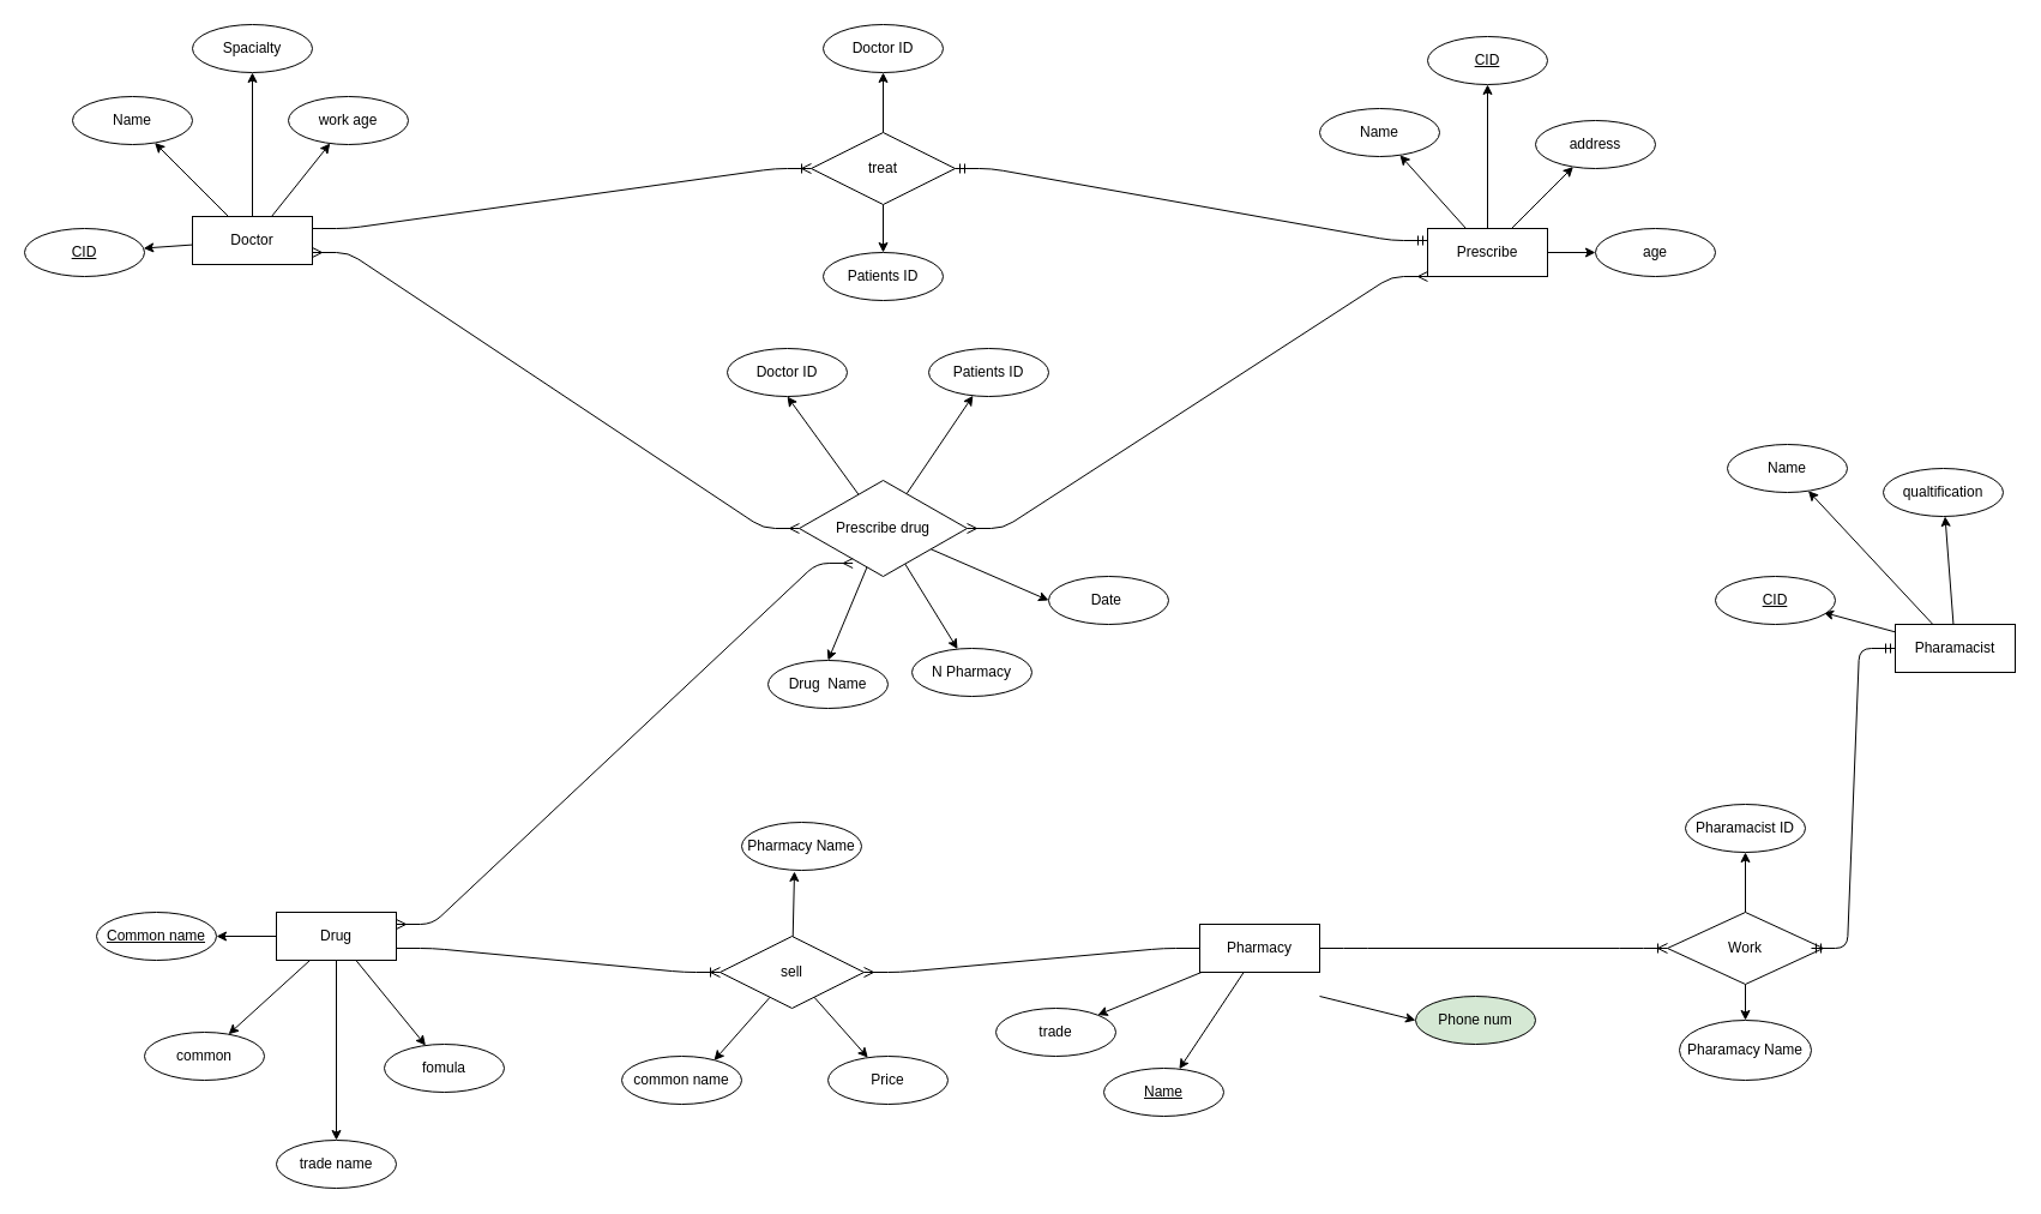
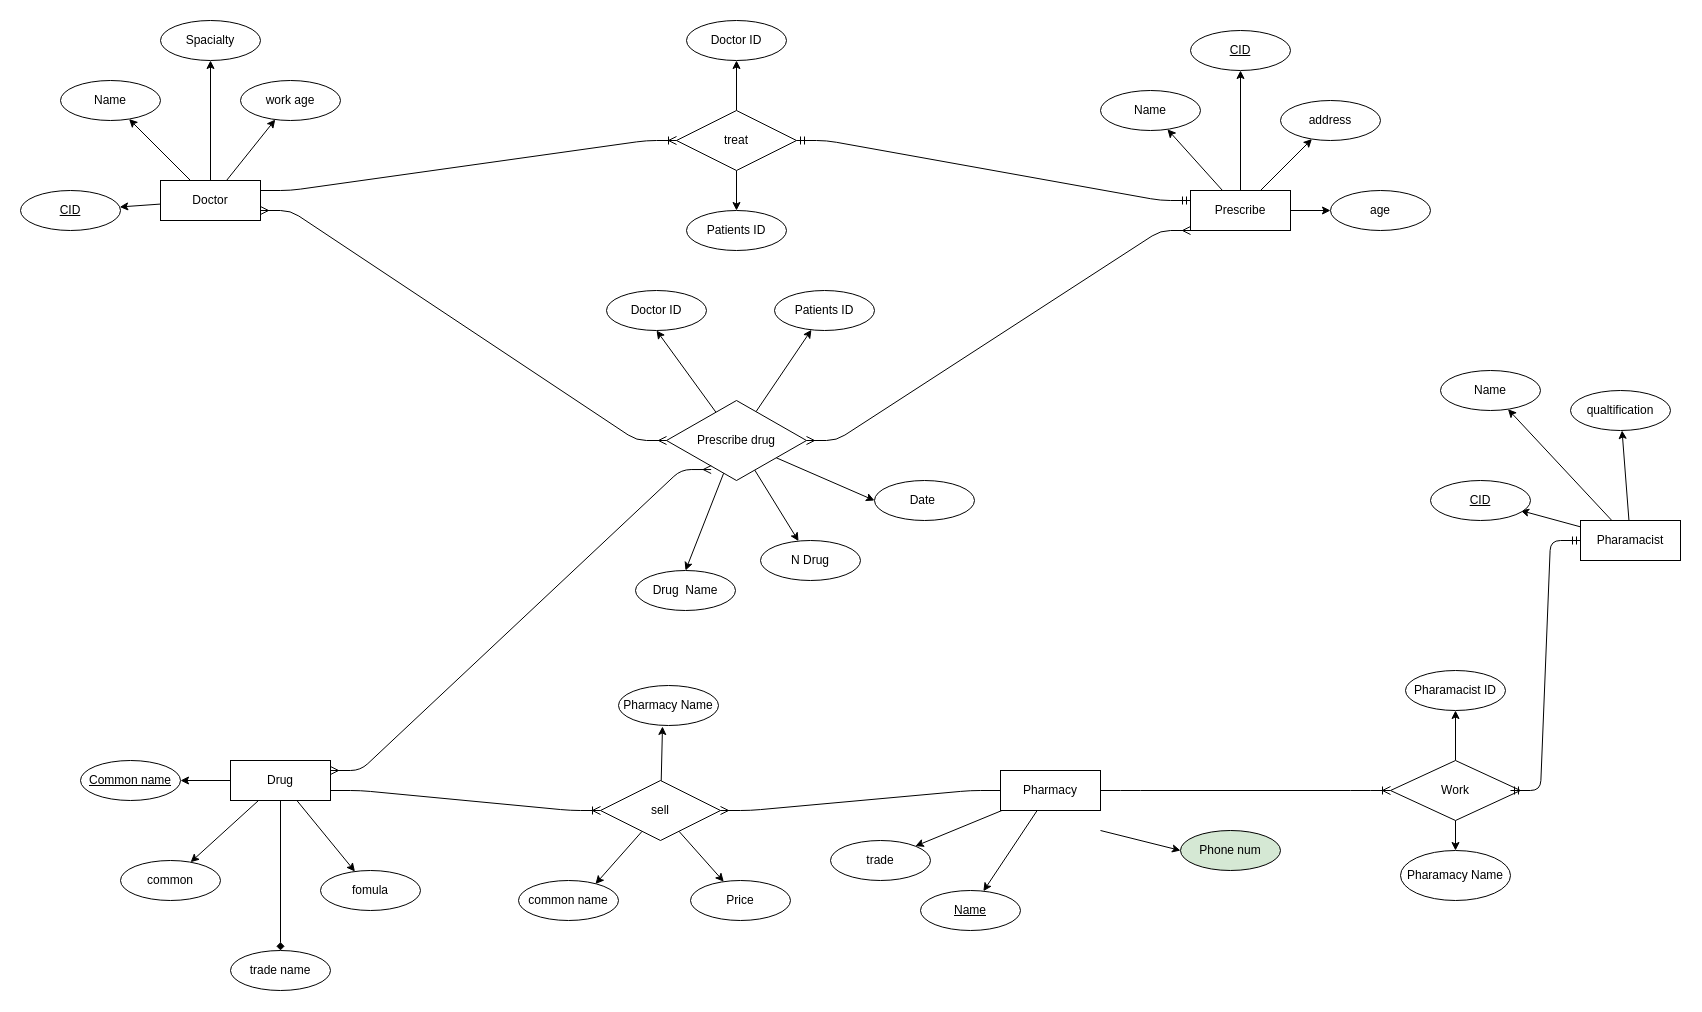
  <mxCell id="0" />
  <mxCell id="1" parent="0" />
  <mxCell id="2" style="edgeStyle=none;html=1;entryX=0.5;entryY=1;entryDx=0;entryDy=0;" parent="1" source="6" target="7" edge="1"><mxGeometry relative="1" as="geometry"><mxPoint x="1220" y="100" as="targetPoint" /></mxGeometry></mxCell>
  <mxCell id="3" style="edgeStyle=none;html=1;" parent="1" source="6" target="8" edge="1"><mxGeometry relative="1" as="geometry" /></mxCell>
  <mxCell id="4" style="edgeStyle=none;html=1;" parent="1" source="6" target="9" edge="1"><mxGeometry relative="1" as="geometry" /></mxCell>
  <mxCell id="5" style="edgeStyle=none;html=1;" parent="1" source="6" target="10" edge="1"><mxGeometry relative="1" as="geometry" /></mxCell>
  <mxCell id="6" value="Prescribe" style="whiteSpace=wrap;html=1;align=center;" parent="1" vertex="1"><mxGeometry x="1190" y="190" width="100" height="40" as="geometry" /></mxCell>
  <mxCell id="7" value="CID" style="ellipse;whiteSpace=wrap;html=1;align=center;fontStyle=4;" parent="1" vertex="1"><mxGeometry x="1190" y="30" width="100" height="40" as="geometry" /></mxCell>
  <mxCell id="8" value="Name" style="ellipse;whiteSpace=wrap;html=1;align=center;" parent="1" vertex="1"><mxGeometry x="1100" y="90" width="100" height="40" as="geometry" /></mxCell>
  <mxCell id="9" value="address" style="ellipse;whiteSpace=wrap;html=1;align=center;" parent="1" vertex="1"><mxGeometry x="1280" y="100" width="100" height="40" as="geometry" /></mxCell>
  <mxCell id="10" value="age" style="ellipse;whiteSpace=wrap;html=1;align=center;" parent="1" vertex="1"><mxGeometry x="1330" y="190" width="100" height="40" as="geometry" /></mxCell>
  <mxCell id="11" style="edgeStyle=none;html=1;" parent="1" source="15" target="16" edge="1"><mxGeometry relative="1" as="geometry" /></mxCell>
  <mxCell id="12" style="edgeStyle=none;html=1;" parent="1" source="15" target="17" edge="1"><mxGeometry relative="1" as="geometry" /></mxCell>
  <mxCell id="13" style="edgeStyle=none;html=1;entryX=0.5;entryY=1;entryDx=0;entryDy=0;" parent="1" source="15" target="18" edge="1"><mxGeometry relative="1" as="geometry" /></mxCell>
  <mxCell id="14" style="edgeStyle=none;html=1;" parent="1" source="15" target="19" edge="1"><mxGeometry relative="1" as="geometry" /></mxCell>
  <mxCell id="15" value="Doctor" style="whiteSpace=wrap;html=1;align=center;" parent="1" vertex="1"><mxGeometry x="160" y="180" width="100" height="40" as="geometry" /></mxCell>
  <mxCell id="16" value="CID" style="ellipse;whiteSpace=wrap;html=1;align=center;fontStyle=4;" parent="1" vertex="1"><mxGeometry x="20" y="190" width="100" height="40" as="geometry" /></mxCell>
  <mxCell id="17" value="Name" style="ellipse;whiteSpace=wrap;html=1;align=center;" parent="1" vertex="1"><mxGeometry x="60" y="80" width="100" height="40" as="geometry" /></mxCell>
  <mxCell id="18" value="Spacialty" style="ellipse;whiteSpace=wrap;html=1;align=center;" parent="1" vertex="1"><mxGeometry x="160" y="20" width="100" height="40" as="geometry" /></mxCell>
  <mxCell id="19" value="work age" style="ellipse;whiteSpace=wrap;html=1;align=center;" parent="1" vertex="1"><mxGeometry x="240" y="80" width="100" height="40" as="geometry" /></mxCell>
  <mxCell id="20" style="edgeStyle=none;html=1;" parent="1" source="23" target="24" edge="1"><mxGeometry relative="1" as="geometry" /></mxCell>
  <mxCell id="21" style="edgeStyle=none;html=1;" parent="1" source="23" target="25" edge="1"><mxGeometry relative="1" as="geometry" /></mxCell>
  <mxCell id="22" style="edgeStyle=none;html=1;entryX=0;entryY=0.5;entryDx=0;entryDy=0;" parent="1" target="26" edge="1"><mxGeometry relative="1" as="geometry"><mxPoint x="1100" y="830" as="sourcePoint" /></mxGeometry></mxCell>
  <mxCell id="23" value="Pharmacy" style="whiteSpace=wrap;html=1;align=center;" parent="1" vertex="1"><mxGeometry x="1000" y="770" width="100" height="40" as="geometry" /></mxCell>
  <mxCell id="24" value="Name" style="ellipse;whiteSpace=wrap;html=1;align=center;fontStyle=4;" parent="1" vertex="1"><mxGeometry x="920" y="890" width="100" height="40" as="geometry" /></mxCell>
  <mxCell id="25" value="trade" style="ellipse;whiteSpace=wrap;html=1;align=center;" parent="1" vertex="1"><mxGeometry x="830" y="840" width="100" height="40" as="geometry" /></mxCell>
  <mxCell id="26" value="Phone num" style="ellipse;whiteSpace=wrap;html=1;align=center;fillColor=#d5e8d4;" parent="1" vertex="1"><mxGeometry x="1180" y="830" width="100" height="40" as="geometry" /></mxCell>
  <mxCell id="27" style="edgeStyle=none;html=1;" parent="1" source="30" edge="1"><mxGeometry relative="1" as="geometry"><mxPoint x="1520" y="510" as="targetPoint" /></mxGeometry></mxCell>
  <mxCell id="28" style="edgeStyle=none;html=1;" parent="1" source="30" target="33" edge="1"><mxGeometry relative="1" as="geometry" /></mxCell>
  <mxCell id="29" style="edgeStyle=none;html=1;" parent="1" source="30" target="32" edge="1"><mxGeometry relative="1" as="geometry" /></mxCell>
  <mxCell id="30" value="Pharamacist" style="whiteSpace=wrap;html=1;align=center;" parent="1" vertex="1"><mxGeometry x="1580" y="520" width="100" height="40" as="geometry" /></mxCell>
  <mxCell id="31" value="CID" style="ellipse;whiteSpace=wrap;html=1;align=center;fontStyle=4;" parent="1" vertex="1"><mxGeometry x="1430" y="480" width="100" height="40" as="geometry" /></mxCell>
  <mxCell id="32" value="Name" style="ellipse;whiteSpace=wrap;html=1;align=center;" parent="1" vertex="1"><mxGeometry x="1440" y="370" width="100" height="40" as="geometry" /></mxCell>
  <mxCell id="33" value="qualtification" style="ellipse;whiteSpace=wrap;html=1;align=center;" parent="1" vertex="1"><mxGeometry x="1570" y="390" width="100" height="40" as="geometry" /></mxCell>
  <mxCell id="34" style="edgeStyle=none;html=1;" parent="1" source="38" target="39" edge="1"><mxGeometry relative="1" as="geometry" /></mxCell>
  <mxCell id="35" style="edgeStyle=none;html=1;" parent="1" source="38" target="40" edge="1"><mxGeometry relative="1" as="geometry" /></mxCell>
- <mxCell id="36" style="edgeStyle=none;html=1;" parent="1" source="38" target="41" edge="1"><mxGeometry relative="1" as="geometry" /></mxCell>
+ <mxCell id="36" style="edgeStyle=none;html=1;endArrow=diamond;" parent="1" source="38" target="41" edge="1"><mxGeometry relative="1" as="geometry" /></mxCell>
  <mxCell id="37" style="edgeStyle=none;html=1;" parent="1" source="38" target="42" edge="1"><mxGeometry relative="1" as="geometry" /></mxCell>
  <mxCell id="38" value="Drug" style="whiteSpace=wrap;html=1;align=center;" parent="1" vertex="1"><mxGeometry x="230" y="760" width="100" height="40" as="geometry" /></mxCell>
  <mxCell id="39" value="Common name" style="ellipse;whiteSpace=wrap;html=1;align=center;fontStyle=4;" parent="1" vertex="1"><mxGeometry x="80" y="760" width="100" height="40" as="geometry" /></mxCell>
  <mxCell id="40" value="fomula" style="ellipse;whiteSpace=wrap;html=1;align=center;" parent="1" vertex="1"><mxGeometry x="320" y="870" width="100" height="40" as="geometry" /></mxCell>
  <mxCell id="41" value="trade name" style="ellipse;whiteSpace=wrap;html=1;align=center;" parent="1" vertex="1"><mxGeometry x="230" y="950" width="100" height="40" as="geometry" /></mxCell>
  <mxCell id="42" value="common" style="ellipse;whiteSpace=wrap;html=1;align=center;" parent="1" vertex="1"><mxGeometry x="120" y="860" width="100" height="40" as="geometry" /></mxCell>
  <mxCell id="43" style="edgeStyle=none;html=1;" parent="1" source="45" target="60" edge="1"><mxGeometry relative="1" as="geometry" /></mxCell>
  <mxCell id="44" style="edgeStyle=none;html=1;" parent="1" source="45" target="61" edge="1"><mxGeometry relative="1" as="geometry" /></mxCell>
  <mxCell id="45" value="Work" style="shape=rhombus;perimeter=rhombusPerimeter;whiteSpace=wrap;html=1;align=center;" parent="1" vertex="1"><mxGeometry x="1390" y="760" width="130" height="60" as="geometry" /></mxCell>
  <mxCell id="46" value="" style="edgeStyle=entityRelationEdgeStyle;fontSize=12;html=1;endArrow=ERmandOne;startArrow=ERmandOne;exitX=0.923;exitY=0.5;exitDx=0;exitDy=0;exitPerimeter=0;entryX=0;entryY=0.5;entryDx=0;entryDy=0;" parent="1" source="45" target="30" edge="1"><mxGeometry width="100" height="100" relative="1" as="geometry"><mxPoint x="1520" y="788" as="sourcePoint" /><mxPoint x="1720" y="780" as="targetPoint" /></mxGeometry></mxCell>
  <mxCell id="47" value="" style="edgeStyle=entityRelationEdgeStyle;fontSize=12;html=1;endArrow=ERoneToMany;" parent="1" source="23" target="45" edge="1"><mxGeometry width="100" height="100" relative="1" as="geometry"><mxPoint x="1220" y="860" as="sourcePoint" /><mxPoint x="1320" y="760" as="targetPoint" /></mxGeometry></mxCell>
  <mxCell id="48" style="edgeStyle=none;html=1;entryX=0.77;entryY=0.087;entryDx=0;entryDy=0;entryPerimeter=0;" parent="1" source="51" target="54" edge="1"><mxGeometry relative="1" as="geometry" /></mxCell>
  <mxCell id="49" style="edgeStyle=none;html=1;" parent="1" source="51" target="55" edge="1"><mxGeometry relative="1" as="geometry" /></mxCell>
  <mxCell id="50" style="edgeStyle=none;html=1;entryX=0.44;entryY=1.025;entryDx=0;entryDy=0;entryPerimeter=0;" parent="1" source="51" target="56" edge="1"><mxGeometry relative="1" as="geometry" /></mxCell>
  <mxCell id="51" value="sell" style="shape=rhombus;perimeter=rhombusPerimeter;whiteSpace=wrap;html=1;align=center;" parent="1" vertex="1"><mxGeometry x="600" y="780" width="120" height="60" as="geometry" /></mxCell>
  <mxCell id="52" value="" style="edgeStyle=entityRelationEdgeStyle;fontSize=12;html=1;endArrow=ERmany;entryX=1;entryY=0.5;entryDx=0;entryDy=0;" parent="1" source="23" target="51" edge="1"><mxGeometry width="100" height="100" relative="1" as="geometry"><mxPoint x="830" y="920" as="sourcePoint" /><mxPoint x="930" y="820" as="targetPoint" /></mxGeometry></mxCell>
  <mxCell id="53" value="" style="edgeStyle=entityRelationEdgeStyle;fontSize=12;html=1;endArrow=ERoneToMany;exitX=1;exitY=0.75;exitDx=0;exitDy=0;entryX=0;entryY=0.5;entryDx=0;entryDy=0;" parent="1" source="38" target="51" edge="1"><mxGeometry width="100" height="100" relative="1" as="geometry"><mxPoint x="380" y="930" as="sourcePoint" /><mxPoint x="480" y="830" as="targetPoint" /></mxGeometry></mxCell>
  <mxCell id="54" value="common name" style="ellipse;whiteSpace=wrap;html=1;align=center;" parent="1" vertex="1"><mxGeometry x="518" y="880" width="100" height="40" as="geometry" /></mxCell>
  <mxCell id="55" value="Price" style="ellipse;whiteSpace=wrap;html=1;align=center;" parent="1" vertex="1"><mxGeometry x="690" y="880" width="100" height="40" as="geometry" /></mxCell>
  <mxCell id="56" value="Pharmacy Name" style="ellipse;whiteSpace=wrap;html=1;align=center;" parent="1" vertex="1"><mxGeometry x="618" y="685" width="100" height="40" as="geometry" /></mxCell>
  <mxCell id="57" style="edgeStyle=none;html=1;" parent="1" source="59" target="64" edge="1"><mxGeometry relative="1" as="geometry" /></mxCell>
  <mxCell id="58" style="edgeStyle=none;html=1;" parent="1" source="59" target="65" edge="1"><mxGeometry relative="1" as="geometry" /></mxCell>
  <mxCell id="59" value="treat" style="shape=rhombus;perimeter=rhombusPerimeter;whiteSpace=wrap;html=1;align=center;" parent="1" vertex="1"><mxGeometry x="676" y="110" width="120" height="60" as="geometry" /></mxCell>
  <mxCell id="60" value="Pharamacist ID" style="ellipse;whiteSpace=wrap;html=1;align=center;" parent="1" vertex="1"><mxGeometry x="1405" y="670" width="100" height="40" as="geometry" /></mxCell>
  <mxCell id="61" value="Pharamacy Name" style="ellipse;whiteSpace=wrap;html=1;align=center;" parent="1" vertex="1"><mxGeometry x="1400" y="850" width="110" height="50" as="geometry" /></mxCell>
  <mxCell id="62" value="" style="edgeStyle=entityRelationEdgeStyle;fontSize=12;html=1;endArrow=ERoneToMany;entryX=0;entryY=0.5;entryDx=0;entryDy=0;exitX=1;exitY=0.25;exitDx=0;exitDy=0;" parent="1" source="15" target="59" edge="1"><mxGeometry width="100" height="100" relative="1" as="geometry"><mxPoint x="320" y="240" as="sourcePoint" /><mxPoint x="420" y="140" as="targetPoint" /></mxGeometry></mxCell>
  <mxCell id="63" value="" style="edgeStyle=entityRelationEdgeStyle;fontSize=12;html=1;endArrow=ERmandOne;startArrow=ERmandOne;entryX=0;entryY=0.25;entryDx=0;entryDy=0;exitX=1;exitY=0.5;exitDx=0;exitDy=0;" parent="1" source="59" target="6" edge="1"><mxGeometry width="100" height="100" relative="1" as="geometry"><mxPoint x="940" y="240" as="sourcePoint" /><mxPoint x="1040" y="140" as="targetPoint" /></mxGeometry></mxCell>
  <mxCell id="64" value="Doctor ID" style="ellipse;whiteSpace=wrap;html=1;align=center;" parent="1" vertex="1"><mxGeometry x="686" y="20" width="100" height="40" as="geometry" /></mxCell>
  <mxCell id="65" value="Patients ID" style="ellipse;whiteSpace=wrap;html=1;align=center;" parent="1" vertex="1"><mxGeometry x="686" y="210" width="100" height="40" as="geometry" /></mxCell>
  <mxCell id="66" style="edgeStyle=none;html=1;entryX=0.5;entryY=1;entryDx=0;entryDy=0;" parent="1" source="71" target="75" edge="1"><mxGeometry relative="1" as="geometry" /></mxCell>
  <mxCell id="67" style="edgeStyle=none;html=1;entryX=0.5;entryY=0;entryDx=0;entryDy=0;" parent="1" source="71" target="76" edge="1"><mxGeometry relative="1" as="geometry" /></mxCell>
  <mxCell id="68" style="edgeStyle=none;html=1;" parent="1" source="71" target="77" edge="1"><mxGeometry relative="1" as="geometry" /></mxCell>
  <mxCell id="69" style="edgeStyle=none;html=1;entryX=0;entryY=0.5;entryDx=0;entryDy=0;" parent="1" source="71" target="78" edge="1"><mxGeometry relative="1" as="geometry" /></mxCell>
  <mxCell id="70" style="edgeStyle=none;html=1;" parent="1" source="71" target="79" edge="1"><mxGeometry relative="1" as="geometry" /></mxCell>
  <mxCell id="71" value="Prescribe drug" style="shape=rhombus;perimeter=rhombusPerimeter;whiteSpace=wrap;html=1;align=center;" parent="1" vertex="1"><mxGeometry x="666" y="400" width="140" height="80" as="geometry" /></mxCell>
  <mxCell id="72" value="" style="edgeStyle=entityRelationEdgeStyle;fontSize=12;html=1;endArrow=ERmany;startArrow=ERmany;entryX=0.319;entryY=0.863;entryDx=0;entryDy=0;exitX=1;exitY=0.25;exitDx=0;exitDy=0;entryPerimeter=0;" parent="1" source="38" target="71" edge="1"><mxGeometry width="100" height="100" relative="1" as="geometry"><mxPoint x="410" y="700" as="sourcePoint" /><mxPoint x="510" y="600" as="targetPoint" /></mxGeometry></mxCell>
  <mxCell id="73" value="" style="edgeStyle=entityRelationEdgeStyle;fontSize=12;html=1;endArrow=ERmany;startArrow=ERmany;" parent="1" target="71" edge="1"><mxGeometry width="100" height="100" relative="1" as="geometry"><mxPoint x="260" y="210" as="sourcePoint" /><mxPoint x="470" y="240" as="targetPoint" /></mxGeometry></mxCell>
  <mxCell id="74" value="" style="edgeStyle=entityRelationEdgeStyle;fontSize=12;html=1;endArrow=ERmany;startArrow=ERmany;entryX=0;entryY=1;entryDx=0;entryDy=0;exitX=1;exitY=0.5;exitDx=0;exitDy=0;" parent="1" source="71" target="6" edge="1"><mxGeometry width="100" height="100" relative="1" as="geometry"><mxPoint x="880" y="360" as="sourcePoint" /><mxPoint x="980" y="260" as="targetPoint" /></mxGeometry></mxCell>
  <mxCell id="75" value="Doctor ID" style="ellipse;whiteSpace=wrap;html=1;align=center;" parent="1" vertex="1"><mxGeometry x="606" y="290" width="100" height="40" as="geometry" /></mxCell>
- <mxCell id="76" value="Drug&amp;nbsp; Name" style="ellipse;whiteSpace=wrap;html=1;align=center;" parent="1" vertex="1"><mxGeometry x="640" y="550" width="100" height="40" as="geometry" /></mxCell>
+ <mxCell id="76" value="Drug&amp;nbsp; Name" style="ellipse;whiteSpace=wrap;html=1;align=center;" parent="1" vertex="1"><mxGeometry x="635" y="570" width="100" height="40" as="geometry" /></mxCell>
  <mxCell id="77" value="Patients ID" style="ellipse;whiteSpace=wrap;html=1;align=center;" parent="1" vertex="1"><mxGeometry x="774" y="290" width="100" height="40" as="geometry" /></mxCell>
  <mxCell id="78" value="Date&amp;nbsp;" style="ellipse;whiteSpace=wrap;html=1;align=center;" parent="1" vertex="1"><mxGeometry x="874" y="480" width="100" height="40" as="geometry" /></mxCell>
- <mxCell id="79" value="N Pharmacy" style="ellipse;whiteSpace=wrap;html=1;align=center;" parent="1" vertex="1"><mxGeometry x="760" y="540" width="100" height="40" as="geometry" /></mxCell>
+ <mxCell id="79" value="N Drug" style="ellipse;whiteSpace=wrap;html=1;align=center;" parent="1" vertex="1"><mxGeometry x="760" y="540" width="100" height="40" as="geometry" /></mxCell>
